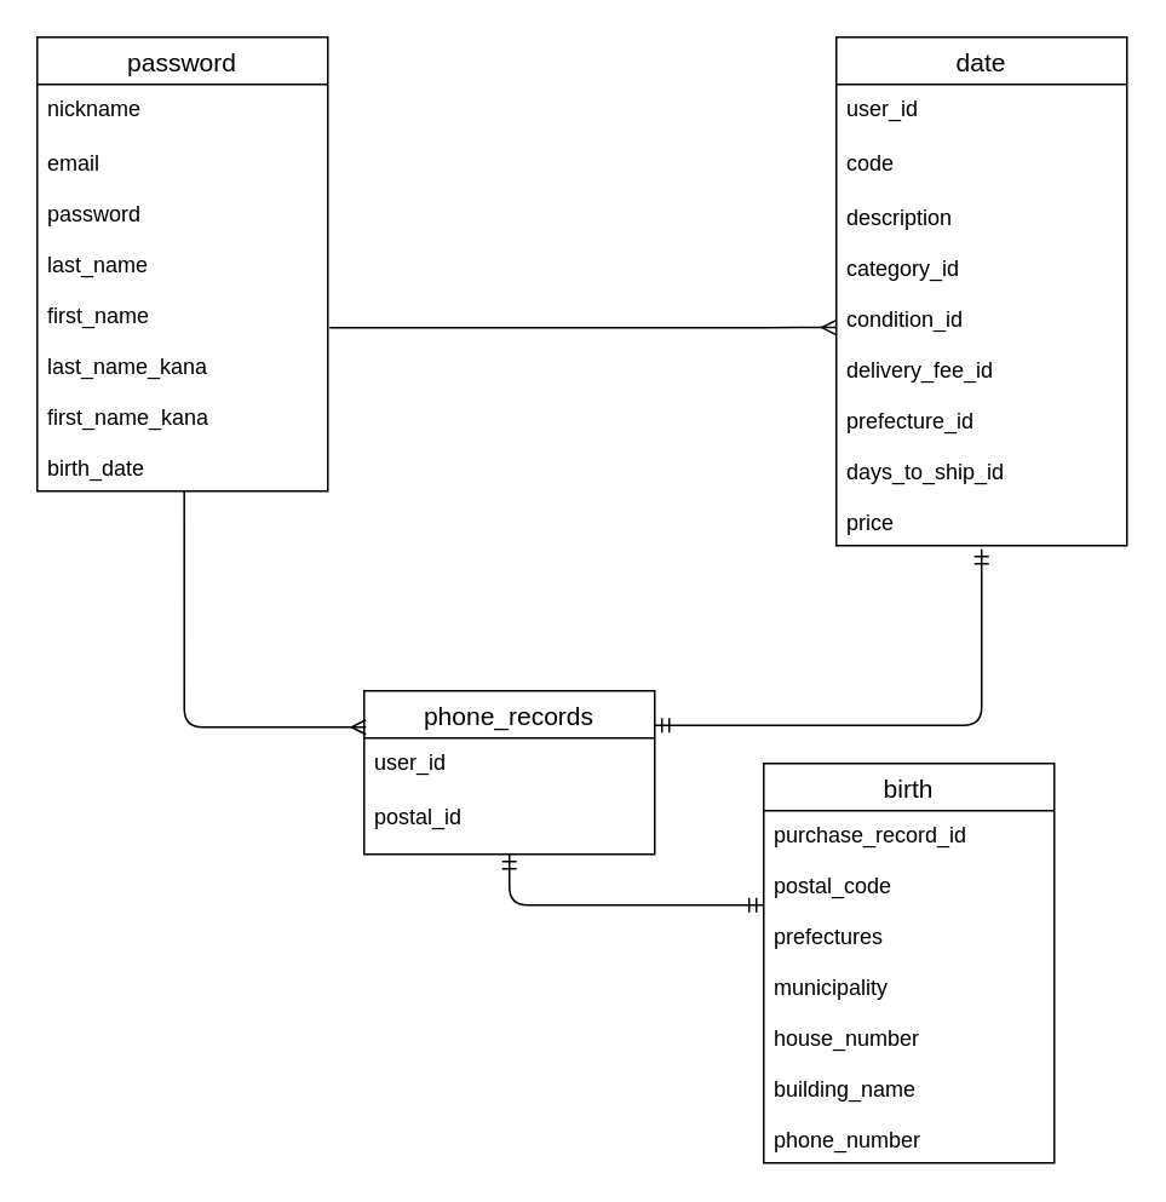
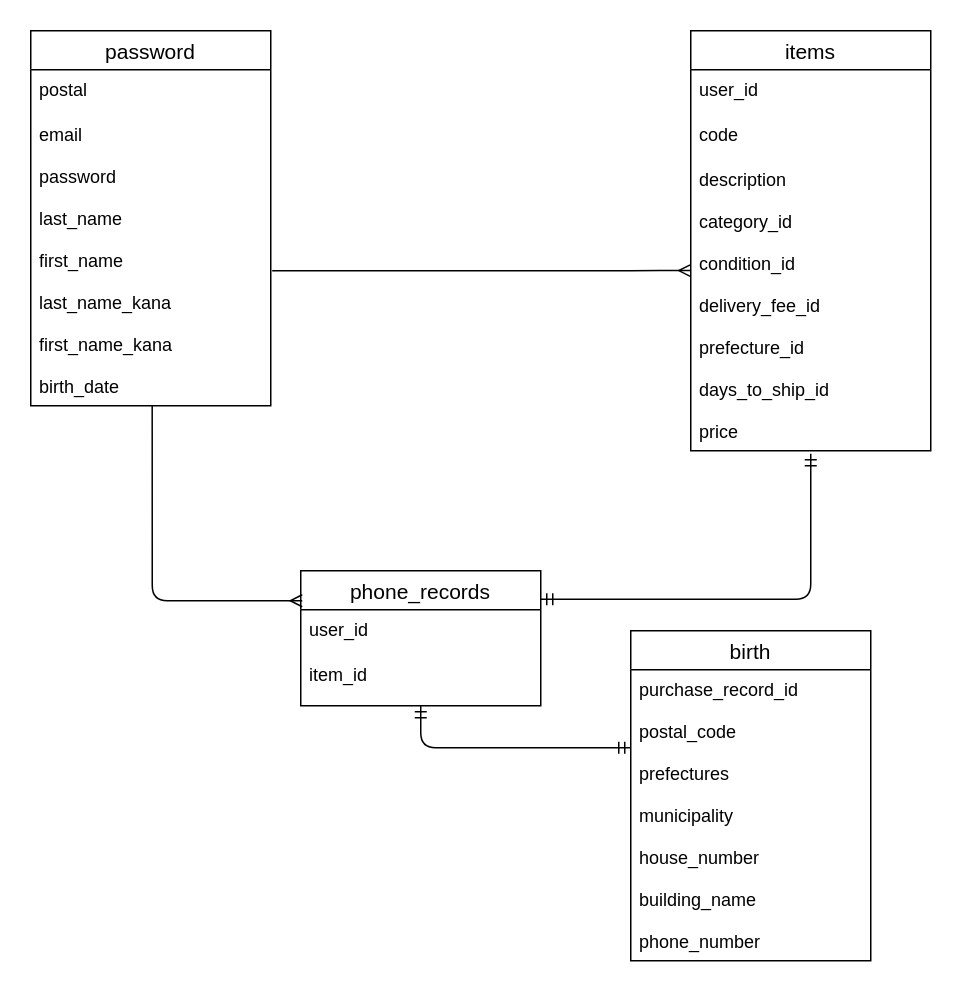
  <mxCell id="0" />
  <mxCell id="1" parent="0" />
  <mxCell id="2" value="password" style="swimlane;fontStyle=0;childLayout=stackLayout;horizontal=1;startSize=26;horizontalStack=0;resizeParent=1;resizeParentMax=0;resizeLast=0;collapsible=1;marginBottom=0;align=center;fontSize=14;rounded=0;sketch=0;" vertex="1" parent="1"><mxGeometry x="20" y="20" width="160" height="250" as="geometry" /></mxCell>
- <mxCell id="3" value="nickname" style="text;strokeColor=none;fillColor=none;spacingLeft=4;spacingRight=4;overflow=hidden;rotatable=0;points=[[0,0.5],[1,0.5]];portConstraint=eastwest;fontSize=12;" vertex="1" parent="2"><mxGeometry y="26" width="160" height="30" as="geometry" /></mxCell>
+ <mxCell id="3" value="postal" style="text;strokeColor=none;fillColor=none;spacingLeft=4;spacingRight=4;overflow=hidden;rotatable=0;points=[[0,0.5],[1,0.5]];portConstraint=eastwest;fontSize=12;" vertex="1" parent="2"><mxGeometry y="26" width="160" height="30" as="geometry" /></mxCell>
  <mxCell id="4" value="email&#10;&#10;password&#10;&#10;last_name&#10;&#10;first_name&#10;&#10;last_name_kana&#10;&#10;first_name_kana&#10;&#10;birth_date" style="text;strokeColor=none;fillColor=none;spacingLeft=4;spacingRight=4;overflow=hidden;rotatable=0;points=[[0,0.5],[1,0.5]];portConstraint=eastwest;fontSize=12;" vertex="1" parent="2"><mxGeometry y="56" width="160" height="194" as="geometry" /></mxCell>
- <mxCell id="5" value="date" style="swimlane;fontStyle=0;childLayout=stackLayout;horizontal=1;startSize=26;horizontalStack=0;resizeParent=1;resizeParentMax=0;resizeLast=0;collapsible=1;marginBottom=0;align=center;fontSize=14;rounded=0;sketch=0;" vertex="1" parent="1"><mxGeometry x="460" y="20" width="160" height="280" as="geometry" /></mxCell>
+ <mxCell id="5" value="items" style="swimlane;fontStyle=0;childLayout=stackLayout;horizontal=1;startSize=26;horizontalStack=0;resizeParent=1;resizeParentMax=0;resizeLast=0;collapsible=1;marginBottom=0;align=center;fontSize=14;rounded=0;sketch=0;" vertex="1" parent="1"><mxGeometry x="460" y="20" width="160" height="280" as="geometry" /></mxCell>
  <mxCell id="6" value="user_id" style="text;strokeColor=none;fillColor=none;spacingLeft=4;spacingRight=4;overflow=hidden;rotatable=0;points=[[0,0.5],[1,0.5]];portConstraint=eastwest;fontSize=12;" vertex="1" parent="5"><mxGeometry y="26" width="160" height="30" as="geometry" /></mxCell>
  <mxCell id="7" value="code" style="text;strokeColor=none;fillColor=none;spacingLeft=4;spacingRight=4;overflow=hidden;rotatable=0;points=[[0,0.5],[1,0.5]];portConstraint=eastwest;fontSize=12;" vertex="1" parent="5"><mxGeometry y="56" width="160" height="30" as="geometry" /></mxCell>
  <mxCell id="8" value="description&#10;&#10;category_id&#10;&#10;condition_id&#10;&#10;delivery_fee_id&#10;&#10;prefecture_id&#10;&#10;days_to_ship_id&#10;&#10;price" style="text;strokeColor=none;fillColor=none;spacingLeft=4;spacingRight=4;overflow=hidden;rotatable=0;points=[[0,0.5],[1,0.5]];portConstraint=eastwest;fontSize=12;" vertex="1" parent="5"><mxGeometry y="86" width="160" height="194" as="geometry" /></mxCell>
  <mxCell id="9" value="phone_records" style="swimlane;fontStyle=0;childLayout=stackLayout;horizontal=1;startSize=26;horizontalStack=0;resizeParent=1;resizeParentMax=0;resizeLast=0;collapsible=1;marginBottom=0;align=center;fontSize=14;rounded=0;sketch=0;" vertex="1" parent="1"><mxGeometry x="200" y="380" width="160" height="90" as="geometry" /></mxCell>
  <mxCell id="10" value="user_id" style="text;strokeColor=none;fillColor=none;spacingLeft=4;spacingRight=4;overflow=hidden;rotatable=0;points=[[0,0.5],[1,0.5]];portConstraint=eastwest;fontSize=12;" vertex="1" parent="9"><mxGeometry y="26" width="160" height="30" as="geometry" /></mxCell>
- <mxCell id="11" value="postal_id" style="text;strokeColor=none;fillColor=none;spacingLeft=4;spacingRight=4;overflow=hidden;rotatable=0;points=[[0,0.5],[1,0.5]];portConstraint=eastwest;fontSize=12;" vertex="1" parent="9"><mxGeometry y="56" width="160" height="34" as="geometry" /></mxCell>
+ <mxCell id="11" value="item_id" style="text;strokeColor=none;fillColor=none;spacingLeft=4;spacingRight=4;overflow=hidden;rotatable=0;points=[[0,0.5],[1,0.5]];portConstraint=eastwest;fontSize=12;" vertex="1" parent="9"><mxGeometry y="56" width="160" height="34" as="geometry" /></mxCell>
  <mxCell id="12" value="" style="edgeStyle=entityRelationEdgeStyle;fontSize=12;html=1;endArrow=ERmany;entryX=0;entryY=0.381;entryDx=0;entryDy=0;entryPerimeter=0;exitX=1.006;exitY=0.536;exitDx=0;exitDy=0;exitPerimeter=0;" edge="1" parent="1" source="4" target="8"><mxGeometry width="100" height="100" relative="1" as="geometry"><mxPoint x="300" y="180" as="sourcePoint" /><mxPoint x="460" y="180" as="targetPoint" /></mxGeometry></mxCell>
  <mxCell id="13" value="birth" style="swimlane;fontStyle=0;childLayout=stackLayout;horizontal=1;startSize=26;horizontalStack=0;resizeParent=1;resizeParentMax=0;resizeLast=0;collapsible=1;marginBottom=0;align=center;fontSize=14;rounded=0;sketch=0;" vertex="1" parent="1"><mxGeometry x="420" y="420" width="160" height="220" as="geometry" /></mxCell>
  <mxCell id="14" value="purchase_record_id&#10;&#10;postal_code&#10;&#10;prefectures&#10;&#10;municipality&#10;&#10;house_number&#10;&#10;building_name&#10;&#10;phone_number" style="text;strokeColor=none;fillColor=none;spacingLeft=4;spacingRight=4;overflow=hidden;rotatable=0;points=[[0,0.5],[1,0.5]];portConstraint=eastwest;fontSize=12;" vertex="1" parent="13"><mxGeometry y="26" width="160" height="194" as="geometry" /></mxCell>
  <mxCell id="15" value="" style="fontSize=12;html=1;endArrow=ERmany;exitX=0.506;exitY=1;exitDx=0;exitDy=0;exitPerimeter=0;" edge="1" parent="1" source="4"><mxGeometry width="100" height="100" relative="1" as="geometry"><mxPoint x="180" y="320" as="sourcePoint" /><mxPoint x="201" y="400" as="targetPoint" /><Array as="points"><mxPoint x="101" y="400" /></Array></mxGeometry></mxCell>
  <mxCell id="16" value="" style="fontSize=12;html=1;endArrow=ERmandOne;startArrow=ERmandOne;entryX=0.5;entryY=1.01;entryDx=0;entryDy=0;entryPerimeter=0;" edge="1" parent="1" target="8"><mxGeometry width="100" height="100" relative="1" as="geometry"><mxPoint x="360" y="399" as="sourcePoint" /><mxPoint x="460" y="300" as="targetPoint" /><Array as="points"><mxPoint x="540" y="399" /></Array></mxGeometry></mxCell>
  <mxCell id="17" value="" style="fontSize=12;html=1;endArrow=ERmandOne;startArrow=ERmandOne;" edge="1" parent="1" source="11"><mxGeometry width="100" height="100" relative="1" as="geometry"><mxPoint x="320" y="590" as="sourcePoint" /><mxPoint x="420" y="498" as="targetPoint" /><Array as="points"><mxPoint x="280" y="498" /></Array></mxGeometry></mxCell>
